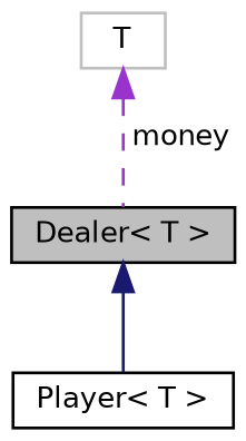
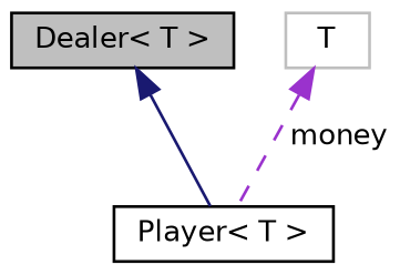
  digraph {
    node [color=black fillcolor=white fontname=Helvetica fontsize=10 shape=record style=filled]
    edge [dir=back fontname=Helvetica fontsize=10 labelfontname=Helvetica labelfontsize=10]
    n1 [fillcolor=grey75 fontcolor=black height=0.2 label="Dealer\< T \>" width=0.4]
    n2 [height=0.2 label="Player\< T \>" width=0.4]
    n3 [color=grey75 height=0.2 label=T width=0.4]
    n1 -> n2 [color=midnightblue style=solid]
-   n3 -> n1 [color=darkorchid3 label=" money" style=dashed]
+   n3 -> n2 [color=darkorchid3 label=" money" style=dashed]
  }
